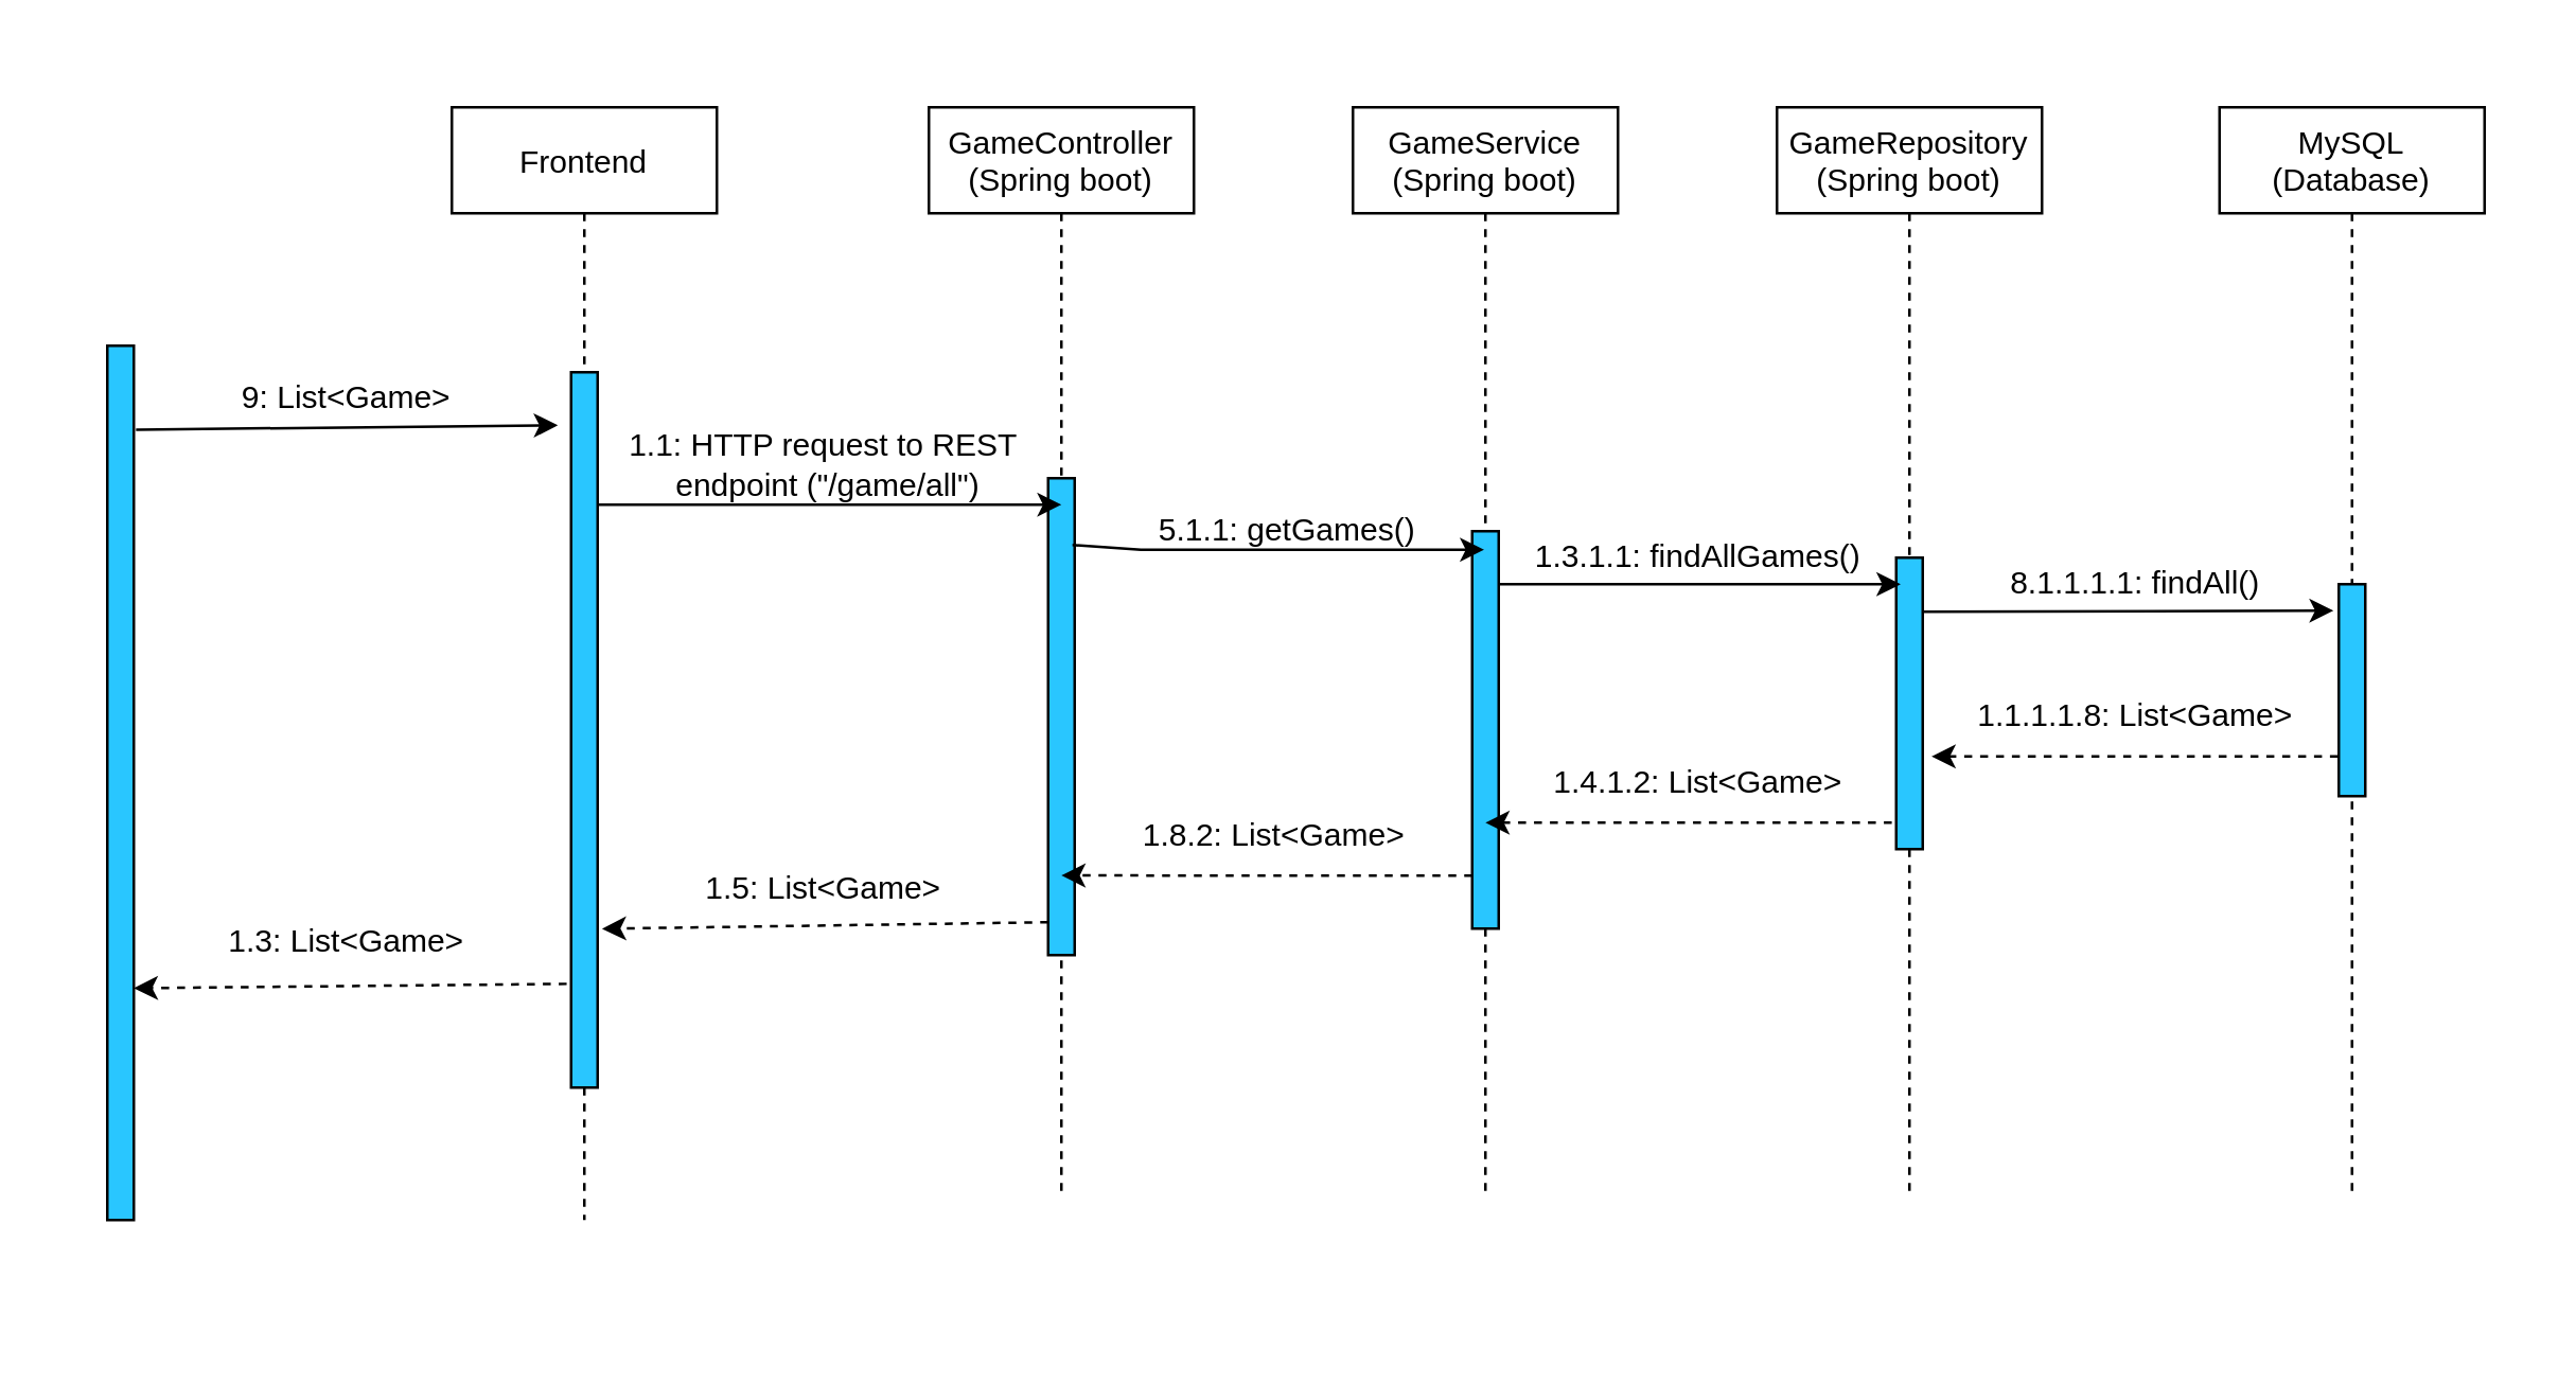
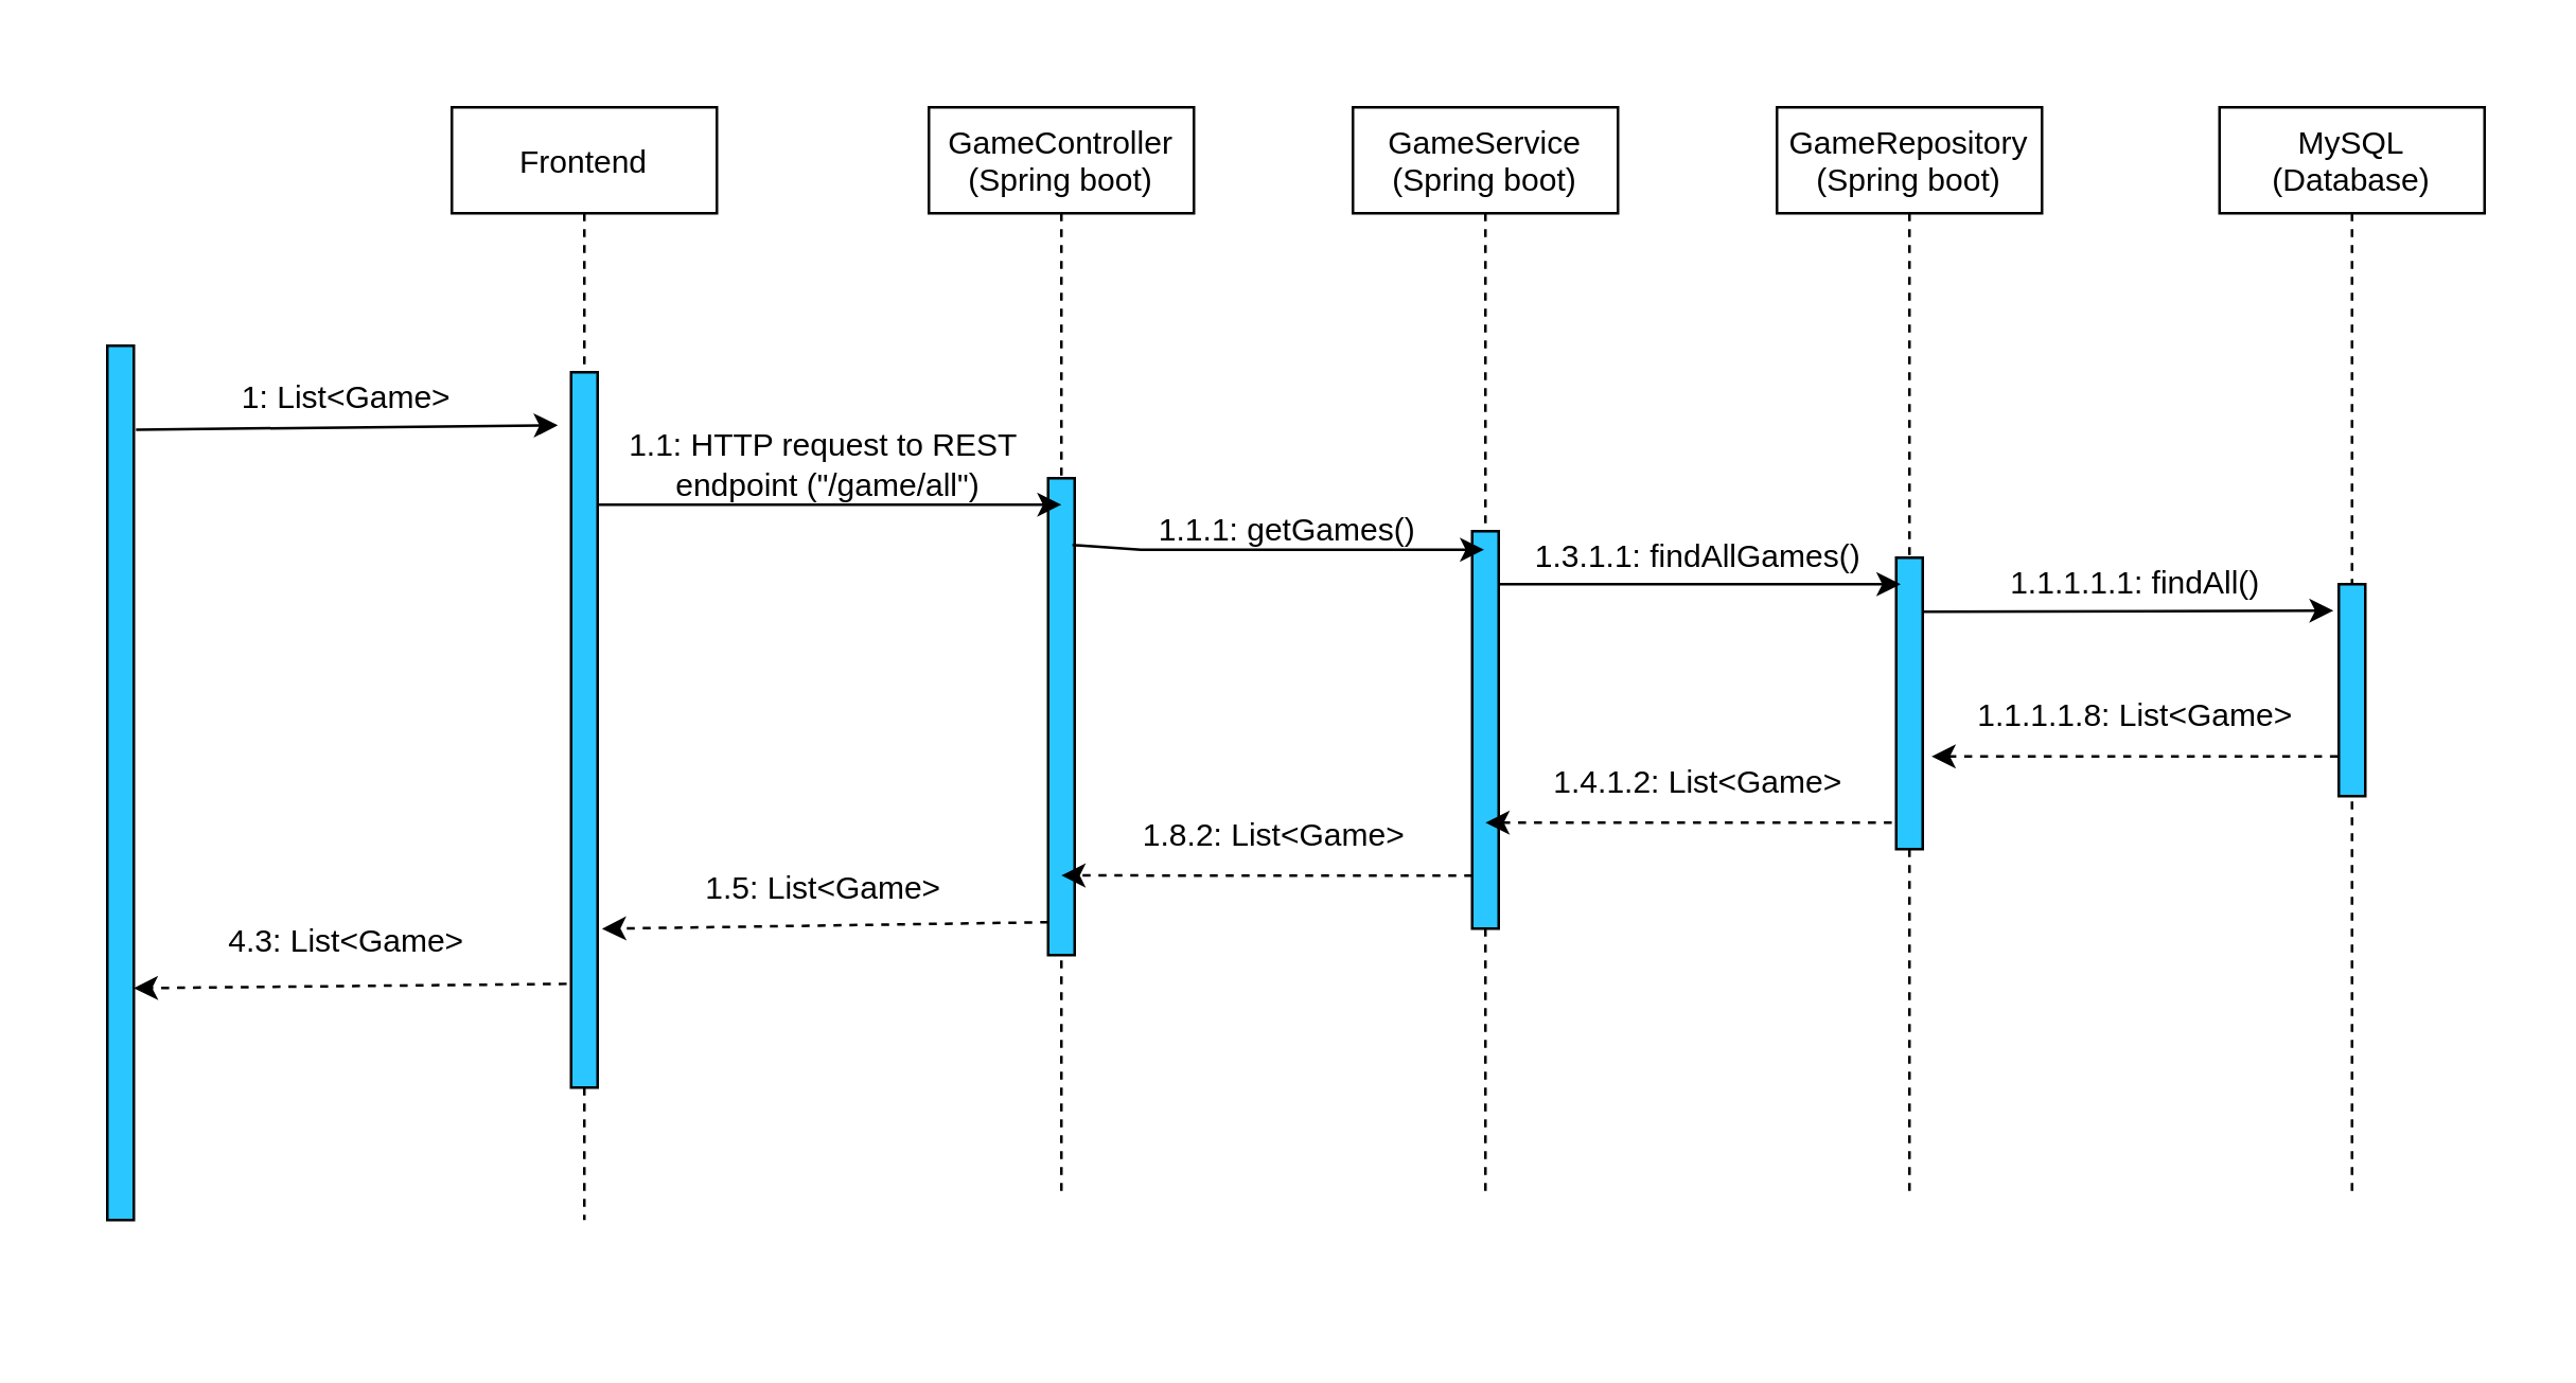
  <mxCell id="0" />
  <mxCell id="1" parent="0" />
  <mxCell id="2" value="" style="rounded=0;whiteSpace=wrap;html=1;strokeColor=none;" vertex="1" parent="1"><mxGeometry x="20" y="20" width="930" height="480" as="geometry" /></mxCell>
  <mxCell id="3" value="Frontend" style="shape=umlLifeline;perimeter=lifelinePerimeter;container=1;collapsible=0;recursiveResize=0;rounded=0;shadow=0;strokeWidth=1;" parent="1" vertex="1"><mxGeometry x="170" y="40" width="100" height="420" as="geometry" /></mxCell>
  <mxCell id="4" value="" style="points=[];perimeter=orthogonalPerimeter;rounded=0;shadow=0;strokeWidth=1;fillColor=#29C6FF;" parent="3" vertex="1"><mxGeometry x="45" y="100" width="10" height="270" as="geometry" /></mxCell>
  <mxCell id="5" value="GameController&#10;(Spring boot)" style="shape=umlLifeline;perimeter=lifelinePerimeter;container=1;collapsible=0;recursiveResize=0;rounded=0;shadow=0;strokeWidth=1;" parent="1" vertex="1"><mxGeometry x="350" y="40" width="100" height="410" as="geometry" /></mxCell>
  <mxCell id="6" value="" style="points=[];perimeter=orthogonalPerimeter;rounded=0;shadow=0;strokeWidth=1;fillColor=#29C6FF;" parent="5" vertex="1"><mxGeometry x="45" y="140" width="10" height="180" as="geometry" /></mxCell>
  <mxCell id="7" value="" style="points=[];perimeter=orthogonalPerimeter;rounded=0;shadow=0;strokeWidth=1;fillColor=#29C6FF;" parent="1" vertex="1"><mxGeometry x="40" y="130" width="10" height="330" as="geometry" /></mxCell>
  <mxCell id="8" value="GameService&#10;(Spring boot)" style="shape=umlLifeline;perimeter=lifelinePerimeter;container=1;collapsible=0;recursiveResize=0;rounded=0;shadow=0;strokeWidth=1;" vertex="1" parent="1"><mxGeometry x="510" y="40" width="100" height="410" as="geometry" /></mxCell>
  <mxCell id="9" value="" style="points=[];perimeter=orthogonalPerimeter;rounded=0;shadow=0;strokeWidth=1;fillColor=#29C6FF;" vertex="1" parent="8"><mxGeometry x="45" y="160" width="10" height="150" as="geometry" /></mxCell>
  <mxCell id="10" value="" style="endArrow=classic;html=1;rounded=0;dashed=1;exitX=-0.167;exitY=0.909;exitDx=0;exitDy=0;exitPerimeter=0;" edge="1" parent="8" source="13"><mxGeometry width="50" height="50" relative="1" as="geometry"><mxPoint x="192.0" y="270" as="sourcePoint" /><mxPoint x="50" y="270" as="targetPoint" /></mxGeometry></mxCell>
  <mxCell id="11" value="" style="endArrow=classic;html=1;rounded=0;dashed=1;exitX=-0.167;exitY=0.909;exitDx=0;exitDy=0;exitPerimeter=0;entryX=0.5;entryY=0.833;entryDx=0;entryDy=0;entryPerimeter=0;" edge="1" parent="8" target="6"><mxGeometry width="50" height="50" relative="1" as="geometry"><mxPoint x="45.0" y="290.0" as="sourcePoint" /><mxPoint x="-108.33" y="290.01" as="targetPoint" /></mxGeometry></mxCell>
  <mxCell id="12" value="GameRepository&#10;(Spring boot)" style="shape=umlLifeline;perimeter=lifelinePerimeter;container=1;collapsible=0;recursiveResize=0;rounded=0;shadow=0;strokeWidth=1;" vertex="1" parent="1"><mxGeometry x="670" y="40" width="100" height="410" as="geometry" /></mxCell>
  <mxCell id="13" value="" style="points=[];perimeter=orthogonalPerimeter;rounded=0;shadow=0;strokeWidth=1;fillColor=#29C6FF;" vertex="1" parent="12"><mxGeometry x="45" y="170" width="10" height="110" as="geometry" /></mxCell>
  <mxCell id="14" value="MySQL&#10;(Database)" style="shape=umlLifeline;perimeter=lifelinePerimeter;container=1;collapsible=0;recursiveResize=0;rounded=0;shadow=0;strokeWidth=1;" vertex="1" parent="1"><mxGeometry x="837" y="40" width="100" height="410" as="geometry" /></mxCell>
  <mxCell id="15" value="" style="points=[];perimeter=orthogonalPerimeter;rounded=0;shadow=0;strokeWidth=1;fillColor=#29C6FF;" vertex="1" parent="14"><mxGeometry x="45" y="180" width="10" height="80" as="geometry" /></mxCell>
  <mxCell id="16" value="" style="endArrow=classic;html=1;rounded=0;exitX=1.083;exitY=0.096;exitDx=0;exitDy=0;exitPerimeter=0;" edge="1" parent="1" source="7"><mxGeometry width="50" height="50" relative="1" as="geometry"><mxPoint x="240" y="220" as="sourcePoint" /><mxPoint x="210" y="160" as="targetPoint" /></mxGeometry></mxCell>
  <mxCell id="17" value="" style="endArrow=classic;html=1;rounded=0;" edge="1" parent="1" source="4"><mxGeometry width="50" height="50" relative="1" as="geometry"><mxPoint x="240" y="190" as="sourcePoint" /><mxPoint x="400" y="190" as="targetPoint" /></mxGeometry></mxCell>
  <mxCell id="18" value="" style="endArrow=classic;html=1;rounded=0;exitX=0.917;exitY=0.14;exitDx=0;exitDy=0;exitPerimeter=0;" edge="1" parent="1" source="6" target="8"><mxGeometry width="50" height="50" relative="1" as="geometry"><mxPoint x="460" y="220" as="sourcePoint" /><mxPoint x="635" y="220" as="targetPoint" /><Array as="points"><mxPoint x="430" y="207" /></Array></mxGeometry></mxCell>
  <mxCell id="19" value="" style="endArrow=classic;html=1;rounded=0;entryX=0.167;entryY=0.091;entryDx=0;entryDy=0;entryPerimeter=0;" edge="1" parent="1" source="9" target="13"><mxGeometry width="50" height="50" relative="1" as="geometry"><mxPoint x="575.84" y="240" as="sourcePoint" /><mxPoint x="710" y="240" as="targetPoint" /><Array as="points"><mxPoint x="570" y="220" /></Array></mxGeometry></mxCell>
  <mxCell id="20" value="" style="endArrow=classic;html=1;rounded=0;" edge="1" parent="1"><mxGeometry width="50" height="50" relative="1" as="geometry"><mxPoint x="725" y="230.42" as="sourcePoint" /><mxPoint x="880" y="230" as="targetPoint" /></mxGeometry></mxCell>
  <mxCell id="21" value="" style="endArrow=classic;html=1;rounded=0;dashed=1;exitX=0;exitY=0.931;exitDx=0;exitDy=0;exitPerimeter=0;entryX=1.167;entryY=0.778;entryDx=0;entryDy=0;entryPerimeter=0;" edge="1" parent="1" source="6" target="4"><mxGeometry width="50" height="50" relative="1" as="geometry"><mxPoint x="383.33" y="350" as="sourcePoint" /><mxPoint x="230" y="350.01" as="targetPoint" /></mxGeometry></mxCell>
  <mxCell id="22" value="" style="endArrow=classic;html=1;rounded=0;dashed=1;entryX=1.167;entryY=0.778;entryDx=0;entryDy=0;entryPerimeter=0;exitX=-0.167;exitY=0.855;exitDx=0;exitDy=0;exitPerimeter=0;" edge="1" parent="1" source="4"><mxGeometry width="50" height="50" relative="1" as="geometry"><mxPoint x="210" y="370" as="sourcePoint" /><mxPoint x="50" y="372.48" as="targetPoint" /></mxGeometry></mxCell>
- <mxCell id="23" value="9: List&amp;lt;Game&amp;gt;" style="text;html=1;align=center;verticalAlign=middle;resizable=0;points=[];autosize=1;strokeColor=none;fillColor=none;" vertex="1" parent="1"><mxGeometry x="85" y="140" width="90" height="20" as="geometry" /></mxCell>
+ <mxCell id="23" value="1: List&amp;lt;Game&amp;gt;" style="text;html=1;align=center;verticalAlign=middle;resizable=0;points=[];autosize=1;strokeColor=none;fillColor=none;" vertex="1" parent="1"><mxGeometry x="85" y="140" width="90" height="20" as="geometry" /></mxCell>
  <mxCell id="24" value="1.1: HTTP request to REST&lt;br&gt;&amp;nbsp;endpoint (&quot;/game/all&quot;)" style="text;html=1;align=center;verticalAlign=middle;resizable=0;points=[];autosize=1;strokeColor=none;fillColor=none;" vertex="1" parent="1"><mxGeometry x="230" y="160" width="160" height="30" as="geometry" /></mxCell>
- <mxCell id="25" value="5.1.1: getGames()" style="text;html=1;align=center;verticalAlign=middle;resizable=0;points=[];autosize=1;strokeColor=none;fillColor=none;" vertex="1" parent="1"><mxGeometry x="430" y="190" width="110" height="20" as="geometry" /></mxCell>
+ <mxCell id="25" value="1.1.1: getGames()" style="text;html=1;align=center;verticalAlign=middle;resizable=0;points=[];autosize=1;strokeColor=none;fillColor=none;" vertex="1" parent="1"><mxGeometry x="430" y="190" width="110" height="20" as="geometry" /></mxCell>
  <mxCell id="26" value="1.3.1.1: findAllGames()" style="text;html=1;align=center;verticalAlign=middle;resizable=0;points=[];autosize=1;strokeColor=none;fillColor=none;" vertex="1" parent="1"><mxGeometry x="570" y="200" width="140" height="20" as="geometry" /></mxCell>
- <mxCell id="27" value="8.1.1.1.1: findAll()" style="text;html=1;align=center;verticalAlign=middle;resizable=0;points=[];autosize=1;strokeColor=none;fillColor=none;" vertex="1" parent="1"><mxGeometry x="750" y="210" width="110" height="20" as="geometry" /></mxCell>
+ <mxCell id="27" value="1.1.1.1.1: findAll()" style="text;html=1;align=center;verticalAlign=middle;resizable=0;points=[];autosize=1;strokeColor=none;fillColor=none;" vertex="1" parent="1"><mxGeometry x="750" y="210" width="110" height="20" as="geometry" /></mxCell>
  <mxCell id="28" value="1.4.1.2: List&amp;lt;Game&amp;gt;" style="text;html=1;align=center;verticalAlign=middle;resizable=0;points=[];autosize=1;strokeColor=none;fillColor=none;" vertex="1" parent="1"><mxGeometry x="580" y="285" width="120" height="20" as="geometry" /></mxCell>
  <mxCell id="29" value="1.8.2: List&amp;lt;Game&amp;gt;" style="text;html=1;align=center;verticalAlign=middle;resizable=0;points=[];autosize=1;strokeColor=none;fillColor=none;" vertex="1" parent="1"><mxGeometry x="425" y="305" width="110" height="20" as="geometry" /></mxCell>
  <mxCell id="30" value="1.5: List&amp;lt;Game&amp;gt;" style="text;html=1;align=center;verticalAlign=middle;resizable=0;points=[];autosize=1;strokeColor=none;fillColor=none;" vertex="1" parent="1"><mxGeometry x="260" y="325" width="100" height="20" as="geometry" /></mxCell>
- <mxCell id="31" value="1.3: List&amp;lt;Game&amp;gt;" style="text;html=1;align=center;verticalAlign=middle;resizable=0;points=[];autosize=1;strokeColor=none;fillColor=none;" vertex="1" parent="1"><mxGeometry x="80" y="345" width="100" height="20" as="geometry" /></mxCell>
+ <mxCell id="31" value="4.3: List&amp;lt;Game&amp;gt;" style="text;html=1;align=center;verticalAlign=middle;resizable=0;points=[];autosize=1;strokeColor=none;fillColor=none;" vertex="1" parent="1"><mxGeometry x="80" y="345" width="100" height="20" as="geometry" /></mxCell>
  <mxCell id="32" value="1.1.1.1.8: List&amp;lt;Game&amp;gt;" style="text;html=1;align=center;verticalAlign=middle;resizable=0;points=[];autosize=1;strokeColor=none;fillColor=none;" vertex="1" parent="1"><mxGeometry x="740" y="260" width="130" height="20" as="geometry" /></mxCell>
  <mxCell id="33" value="" style="endArrow=classic;html=1;rounded=0;dashed=1;exitX=-0.167;exitY=0.909;exitDx=0;exitDy=0;exitPerimeter=0;" edge="1" parent="1"><mxGeometry width="50" height="50" relative="1" as="geometry"><mxPoint x="881.66" y="285" as="sourcePoint" /><mxPoint x="728.33" y="285.01" as="targetPoint" /></mxGeometry></mxCell>
